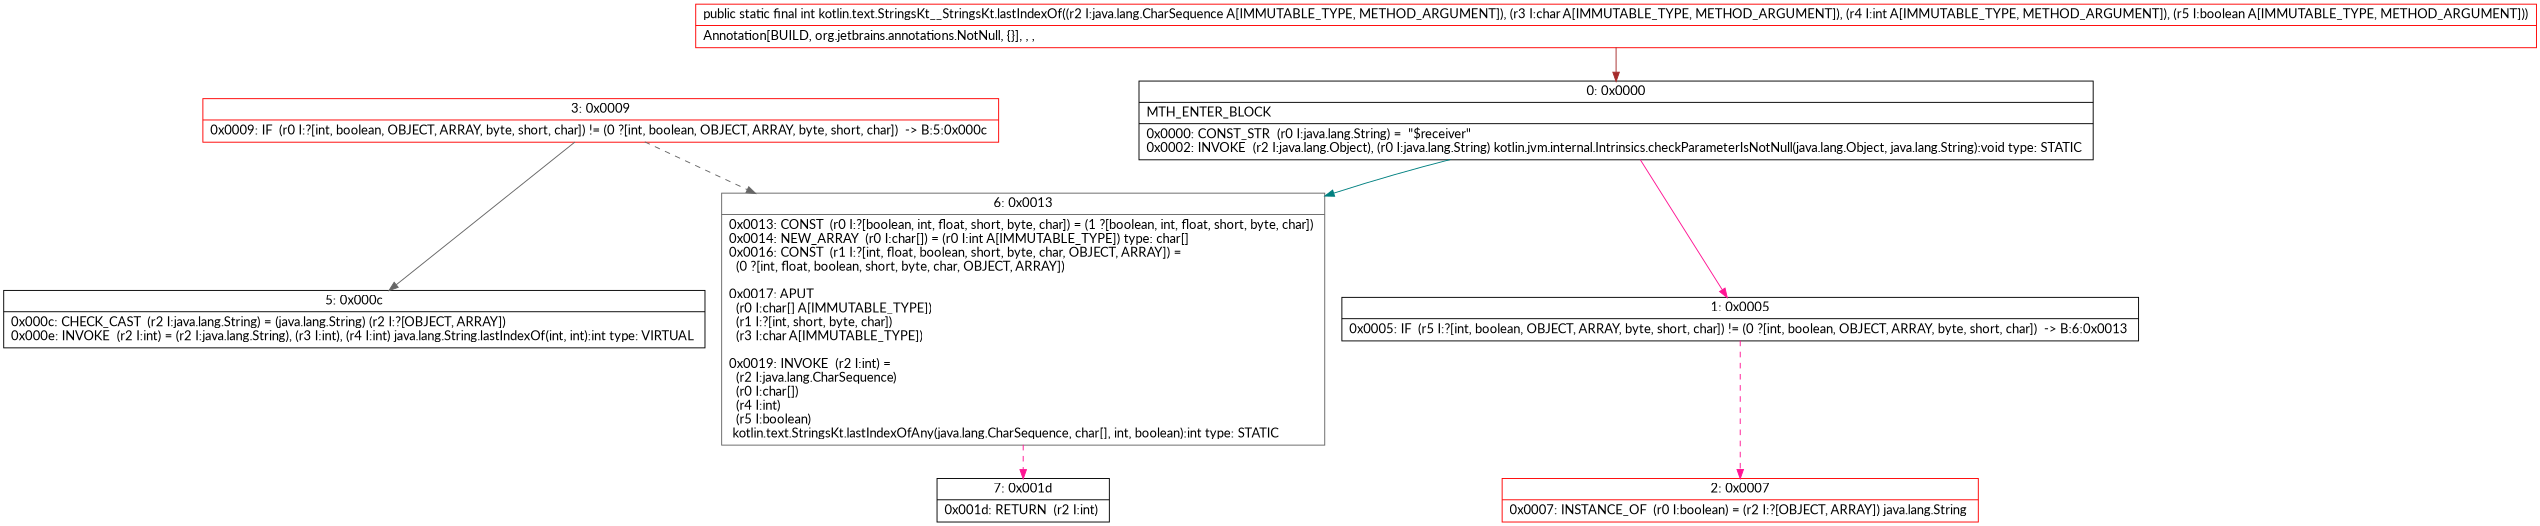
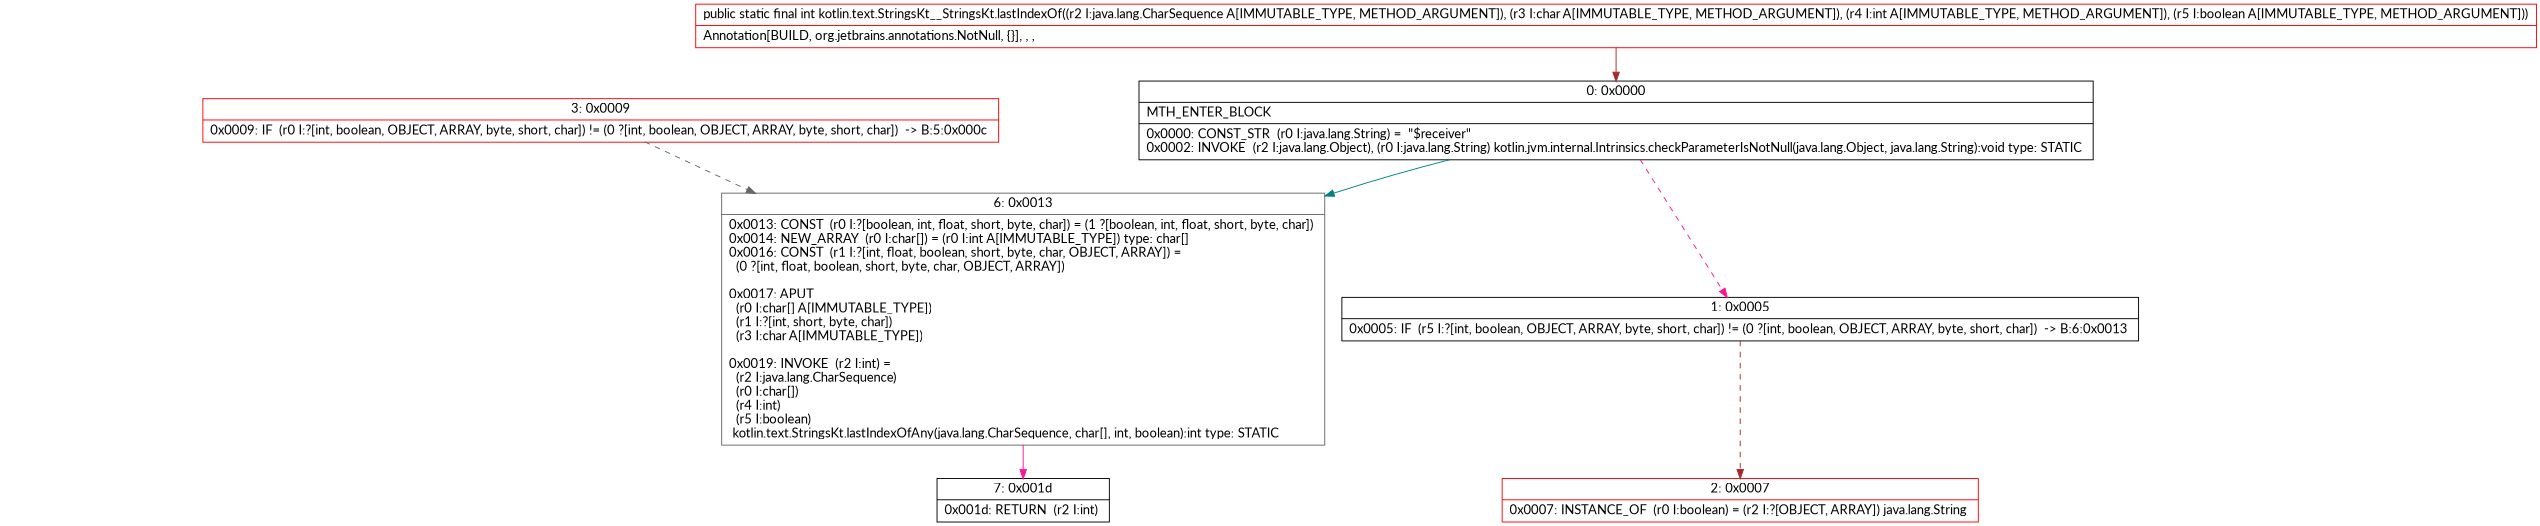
  digraph {
    fontname=Lato
    node [color=black fontname=Lato shape=record]
    edge [color=deeppink fontname=Lato]
    n1 [label="{0\:\ 0x0000|MTH_ENTER_BLOCK\l|0x0000: CONST_STR  (r0 I:java.lang.String) =  \"$receiver\" \l0x0002: INVOKE  (r2 I:java.lang.Object), (r0 I:java.lang.String) kotlin.jvm.internal.Intrinsics.checkParameterIsNotNull(java.lang.Object, java.lang.String):void type: STATIC \l}"]
    n2 [label="{1\:\ 0x0005|0x0005: IF  (r5 I:?[int, boolean, OBJECT, ARRAY, byte, short, char]) != (0 ?[int, boolean, OBJECT, ARRAY, byte, short, char])  \-\> B:6:0x0013 \l}"]
    n3 [color=gray40 label="{6\:\ 0x0013|0x0013: CONST  (r0 I:?[boolean, int, float, short, byte, char]) = (1 ?[boolean, int, float, short, byte, char]) \l0x0014: NEW_ARRAY  (r0 I:char[]) = (r0 I:int A[IMMUTABLE_TYPE]) type: char[] \l0x0016: CONST  (r1 I:?[int, float, boolean, short, byte, char, OBJECT, ARRAY]) = \l  (0 ?[int, float, boolean, short, byte, char, OBJECT, ARRAY])\l \l0x0017: APUT  \l  (r0 I:char[] A[IMMUTABLE_TYPE])\l  (r1 I:?[int, short, byte, char])\l  (r3 I:char A[IMMUTABLE_TYPE])\l \l0x0019: INVOKE  (r2 I:int) = \l  (r2 I:java.lang.CharSequence)\l  (r0 I:char[])\l  (r4 I:int)\l  (r5 I:boolean)\l kotlin.text.StringsKt.lastIndexOfAny(java.lang.CharSequence, char[], int, boolean):int type: STATIC \l}"]
    n4 [color=red label="{2\:\ 0x0007|0x0007: INSTANCE_OF  (r0 I:boolean) = (r2 I:?[OBJECT, ARRAY]) java.lang.String \l}"]
    n5 [label="{7\:\ 0x001d|0x001d: RETURN  (r2 I:int) \l}"]
    n6 [color=red label="{3\:\ 0x0009|0x0009: IF  (r0 I:?[int, boolean, OBJECT, ARRAY, byte, short, char]) != (0 ?[int, boolean, OBJECT, ARRAY, byte, short, char])  \-\> B:5:0x000c \l}"]
-   n7 [label="{5\:\ 0x000c|0x000c: CHECK_CAST  (r2 I:java.lang.String) = (java.lang.String) (r2 I:?[OBJECT, ARRAY]) \l0x000e: INVOKE  (r2 I:int) = (r2 I:java.lang.String), (r3 I:int), (r4 I:int) java.lang.String.lastIndexOf(int, int):int type: VIRTUAL \l}"]
    n8 [color=red label="{public static final int kotlin.text.StringsKt__StringsKt.lastIndexOf((r2 I:java.lang.CharSequence A[IMMUTABLE_TYPE, METHOD_ARGUMENT]), (r3 I:char A[IMMUTABLE_TYPE, METHOD_ARGUMENT]), (r4 I:int A[IMMUTABLE_TYPE, METHOD_ARGUMENT]), (r5 I:boolean A[IMMUTABLE_TYPE, METHOD_ARGUMENT]))  | Annotation[BUILD, org.jetbrains.annotations.NotNull, \{\}], , , \l}"]
-   n1 -> n2
+   n1 -> n2 [style=dashed]
    n1 -> n3 [color=teal]
-   n2 -> n4 [style=dashed]
-   n3 -> n5 [style=dashed]
+   n2 -> n4 [color=brown style=dashed]
+   n3 -> n5
    n6 -> n3 [color=gray40 style=dashed]
-   n6 -> n7 [color=gray40]
    n8 -> n1 [color=brown]
  }
